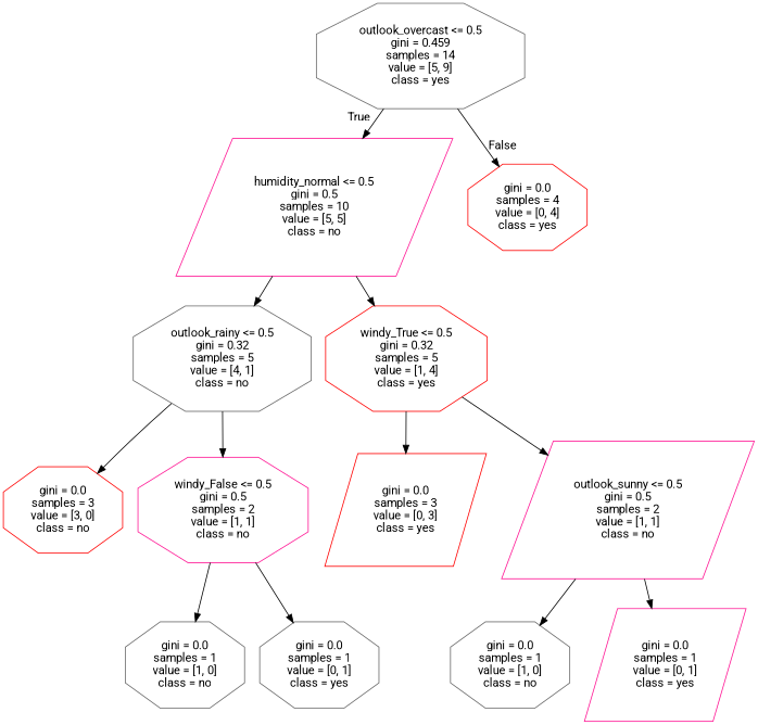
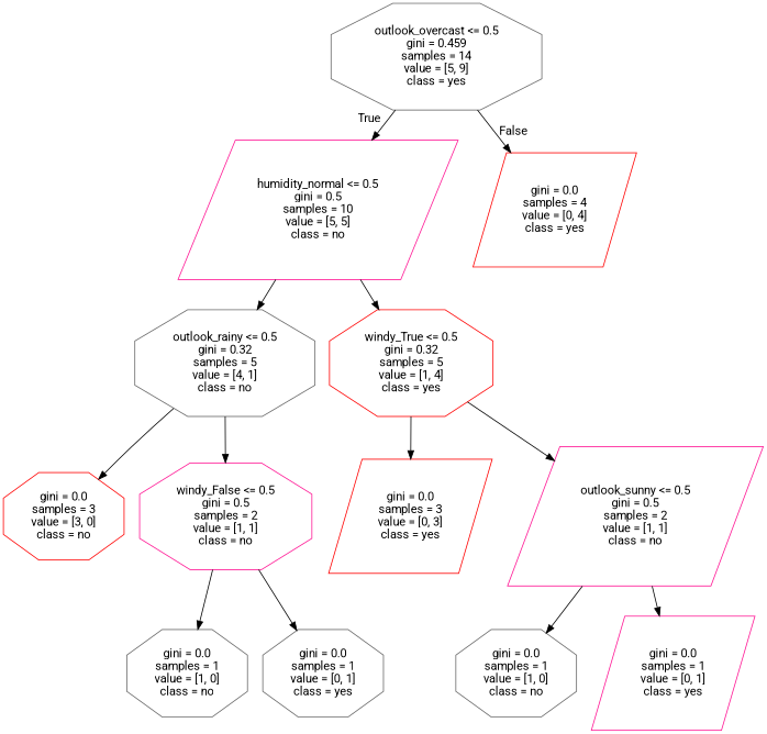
  digraph {
    fontname=Roboto
    node [shape=octagon color=gray40 fontname=Roboto]
    edge [fontname=Roboto]
    n1 [label="outlook_overcast <= 0.5\ngini = 0.459\nsamples = 14\nvalue = [5, 9]\nclass = yes"]
    n2 [label="humidity_normal <= 0.5\ngini = 0.5\nsamples = 10\nvalue = [5, 5]\nclass = no" shape=parallelogram color=deeppink]
-   n3 [label="gini = 0.0\nsamples = 4\nvalue = [0, 4]\nclass = yes" color=red]
+   n3 [label="gini = 0.0\nsamples = 4\nvalue = [0, 4]\nclass = yes" shape=parallelogram color=red]
    n4 [label="outlook_rainy <= 0.5\ngini = 0.32\nsamples = 5\nvalue = [4, 1]\nclass = no"]
    n5 [label="windy_True <= 0.5\ngini = 0.32\nsamples = 5\nvalue = [1, 4]\nclass = yes" color=red]
    n6 [label="gini = 0.0\nsamples = 3\nvalue = [3, 0]\nclass = no" color=red]
    n7 [label="windy_False <= 0.5\ngini = 0.5\nsamples = 2\nvalue = [1, 1]\nclass = no" color=deeppink]
    n8 [label="gini = 0.0\nsamples = 1\nvalue = [1, 0]\nclass = no"]
    n9 [label="gini = 0.0\nsamples = 1\nvalue = [0, 1]\nclass = yes"]
    n10 [label="gini = 0.0\nsamples = 3\nvalue = [0, 3]\nclass = yes" shape=parallelogram color=red]
    n11 [label="outlook_sunny <= 0.5\ngini = 0.5\nsamples = 2\nvalue = [1, 1]\nclass = no" shape=parallelogram color=deeppink]
    n12 [label="gini = 0.0\nsamples = 1\nvalue = [1, 0]\nclass = no"]
    n13 [label="gini = 0.0\nsamples = 1\nvalue = [0, 1]\nclass = yes" shape=parallelogram color=deeppink]
    n1 -> n2 [headlabel=True labelangle=45 labeldistance=2.5]
    n1 -> n3 [headlabel=False labelangle=-45 labeldistance=2.5]
    n2 -> n4
    n2 -> n5
    n4 -> n6
    n4 -> n7
    n5 -> n10
    n5 -> n11
    n7 -> n8
    n7 -> n9
    n11 -> n12
    n11 -> n13
  }
